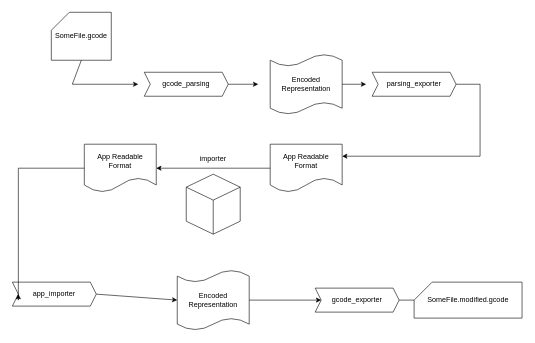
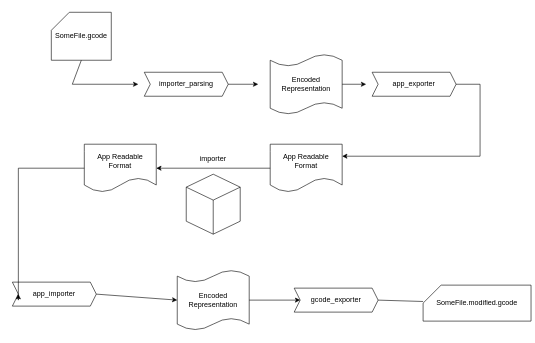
  <mxCell id="0" />
  <mxCell id="1" parent="0" />
  <mxCell id="2" value="SomeFile.gcode" style="shape=card;whiteSpace=wrap;html=1;" vertex="1" parent="1"><mxGeometry x="85" y="20" width="100" height="80" as="geometry" /></mxCell>
- <mxCell id="3" value="gcode_parsing" style="shape=step;perimeter=stepPerimeter;whiteSpace=wrap;html=1;fixedSize=1;strokeColor=default;align=center;verticalAlign=middle;fontFamily=Helvetica;fontSize=12;fontColor=default;fillColor=default;size=10;" vertex="1" parent="1"><mxGeometry x="240" y="120" width="140" height="40" as="geometry" /></mxCell>
+ <mxCell id="3" value="importer_parsing" style="shape=step;perimeter=stepPerimeter;whiteSpace=wrap;html=1;fixedSize=1;strokeColor=default;align=center;verticalAlign=middle;fontFamily=Helvetica;fontSize=12;fontColor=default;fillColor=default;size=10;" vertex="1" parent="1"><mxGeometry x="240" y="120" width="140" height="40" as="geometry" /></mxCell>
  <mxCell id="4" value="" style="endArrow=classic;html=1;rounded=0;exitX=0.5;exitY=1;exitDx=0;exitDy=0;exitPerimeter=0;" edge="1" parent="1" source="2"><mxGeometry width="50" height="50" relative="1" as="geometry"><mxPoint x="390" y="260" as="sourcePoint" /><mxPoint x="230" y="140" as="targetPoint" /><Array as="points"><mxPoint x="120" y="140" /></Array></mxGeometry></mxCell>
  <mxCell id="5" value="Encoded Representation" style="shape=tape;whiteSpace=wrap;html=1;size=0.2;" vertex="1" parent="1"><mxGeometry x="450" y="90" width="120" height="100" as="geometry" /></mxCell>
  <mxCell id="6" value="" style="endArrow=classic;html=1;rounded=0;exitX=1;exitY=0.5;exitDx=0;exitDy=0;" edge="1" parent="1" source="3"><mxGeometry width="50" height="50" relative="1" as="geometry"><mxPoint x="390" y="210" as="sourcePoint" /><mxPoint x="430" y="140" as="targetPoint" /></mxGeometry></mxCell>
- <mxCell id="7" value="parsing_exporter" style="shape=step;perimeter=stepPerimeter;whiteSpace=wrap;html=1;fixedSize=1;strokeColor=default;align=center;verticalAlign=middle;fontFamily=Helvetica;fontSize=12;fontColor=default;fillColor=default;size=10;" vertex="1" parent="1"><mxGeometry x="620" y="120" width="140" height="40" as="geometry" /></mxCell>
+ <mxCell id="7" value="app_exporter" style="shape=step;perimeter=stepPerimeter;whiteSpace=wrap;html=1;fixedSize=1;strokeColor=default;align=center;verticalAlign=middle;fontFamily=Helvetica;fontSize=12;fontColor=default;fillColor=default;size=10;" vertex="1" parent="1"><mxGeometry x="620" y="120" width="140" height="40" as="geometry" /></mxCell>
  <mxCell id="8" value="" style="endArrow=classic;html=1;rounded=0;exitX=1;exitY=0.5;exitDx=0;exitDy=0;exitPerimeter=0;" edge="1" parent="1" source="5"><mxGeometry width="50" height="50" relative="1" as="geometry"><mxPoint x="710" y="240" as="sourcePoint" /><mxPoint x="610" y="140" as="targetPoint" /></mxGeometry></mxCell>
  <mxCell id="9" value="App Readable&lt;div&gt;Format&lt;/div&gt;" style="shape=document;whiteSpace=wrap;html=1;boundedLbl=1;" vertex="1" parent="1"><mxGeometry x="450" y="240" width="120" height="80" as="geometry" /></mxCell>
  <mxCell id="10" value="" style="endArrow=classic;html=1;rounded=0;exitX=1;exitY=0.5;exitDx=0;exitDy=0;entryX=1;entryY=0.25;entryDx=0;entryDy=0;" edge="1" parent="1" source="7" target="9"><mxGeometry width="50" height="50" relative="1" as="geometry"><mxPoint x="700" y="280" as="sourcePoint" /><mxPoint x="750" y="230" as="targetPoint" /><Array as="points"><mxPoint x="800" y="140" /><mxPoint x="800" y="260" /></Array></mxGeometry></mxCell>
  <mxCell id="11" value="" style="group" vertex="1" connectable="0" parent="1"><mxGeometry x="310" y="290" width="90" height="130" as="geometry" /></mxCell>
  <mxCell id="12" value="" style="html=1;whiteSpace=wrap;shape=isoCube2;backgroundOutline=1;isoAngle=15;" vertex="1" parent="11"><mxGeometry width="90" height="100" as="geometry" /></mxCell>
  <mxCell id="13" value="App Readable&lt;div&gt;Format&lt;/div&gt;" style="shape=document;whiteSpace=wrap;html=1;boundedLbl=1;" vertex="1" parent="1"><mxGeometry x="140" y="240" width="120" height="80" as="geometry" /></mxCell>
  <mxCell id="14" value="" style="endArrow=classic;html=1;rounded=0;exitX=0;exitY=0.5;exitDx=0;exitDy=0;" edge="1" parent="1" source="9" target="13"><mxGeometry width="50" height="50" relative="1" as="geometry"><mxPoint x="540" y="240" as="sourcePoint" /><mxPoint x="590" y="190" as="targetPoint" /></mxGeometry></mxCell>
  <mxCell id="15" value="importer" style="text;html=1;align=center;verticalAlign=middle;whiteSpace=wrap;rounded=0;" vertex="1" parent="1"><mxGeometry x="325" y="250" width="60" height="30" as="geometry" /></mxCell>
  <mxCell id="16" value="Encoded Representation" style="shape=tape;whiteSpace=wrap;html=1;size=0.2;" vertex="1" parent="1"><mxGeometry x="295" y="450" width="120" height="100" as="geometry" /></mxCell>
  <mxCell id="17" value="app_importer" style="shape=step;perimeter=stepPerimeter;whiteSpace=wrap;html=1;fixedSize=1;strokeColor=default;align=center;verticalAlign=middle;fontFamily=Helvetica;fontSize=12;fontColor=default;fillColor=default;size=10;" vertex="1" parent="1"><mxGeometry x="20" y="470" width="140" height="40" as="geometry" /></mxCell>
  <mxCell id="18" value="" style="endArrow=classic;html=1;rounded=0;exitX=0;exitY=0.5;exitDx=0;exitDy=0;entryX=0;entryY=0.5;entryDx=0;entryDy=0;" edge="1" parent="1" source="13" target="17"><mxGeometry width="50" height="50" relative="1" as="geometry"><mxPoint x="540" y="310" as="sourcePoint" /><mxPoint x="590" y="260" as="targetPoint" /><Array as="points"><mxPoint x="30" y="280" /><mxPoint x="30" y="500" /></Array></mxGeometry></mxCell>
  <mxCell id="19" value="" style="endArrow=classic;html=1;rounded=0;exitX=1;exitY=0.5;exitDx=0;exitDy=0;entryX=0;entryY=0.5;entryDx=0;entryDy=0;entryPerimeter=0;" edge="1" parent="1" source="17" target="16"><mxGeometry width="50" height="50" relative="1" as="geometry"><mxPoint x="250" y="610" as="sourcePoint" /><mxPoint x="300" y="560" as="targetPoint" /></mxGeometry></mxCell>
- <mxCell id="20" value="gcode_exporter" style="shape=step;perimeter=stepPerimeter;whiteSpace=wrap;html=1;fixedSize=1;strokeColor=default;align=center;verticalAlign=middle;fontFamily=Helvetica;fontSize=12;fontColor=default;fillColor=default;size=10;" vertex="1" parent="1"><mxGeometry x="525" y="480" width="140" height="40" as="geometry" /></mxCell>
+ <mxCell id="20" value="gcode_exporter" style="shape=step;perimeter=stepPerimeter;whiteSpace=wrap;html=1;fixedSize=1;strokeColor=default;align=center;verticalAlign=middle;fontFamily=Helvetica;fontSize=12;fontColor=default;fillColor=default;size=10;" vertex="1" parent="1"><mxGeometry x="490" y="480" width="140" height="40" as="geometry" /></mxCell>
  <mxCell id="21" value="" style="endArrow=classic;html=1;rounded=0;exitX=1;exitY=0.5;exitDx=0;exitDy=0;exitPerimeter=0;" edge="1" parent="1" source="16" target="20"><mxGeometry width="50" height="50" relative="1" as="geometry"><mxPoint x="510" y="430" as="sourcePoint" /><mxPoint x="560" y="380" as="targetPoint" /></mxGeometry></mxCell>
- <mxCell id="22" value="SomeFile.modified.gcode" style="shape=card;whiteSpace=wrap;html=1;" vertex="1" parent="1"><mxGeometry x="690" y="470" width="180" height="60" as="geometry" /></mxCell>
+ <mxCell id="22" value="SomeFile.modified.gcode" style="shape=card;whiteSpace=wrap;html=1;" vertex="1" parent="1"><mxGeometry x="705" y="475" width="180" height="60" as="geometry" /></mxCell>
  <mxCell id="23" value="" style="endArrow=none;html=1;rounded=0;exitX=1;exitY=0.5;exitDx=0;exitDy=0;" edge="1" parent="1" source="20" target="22"><mxGeometry width="50" height="50" relative="1" as="geometry"><mxPoint x="640" y="430" as="sourcePoint" /><mxPoint x="690" y="380" as="targetPoint" /></mxGeometry></mxCell>
